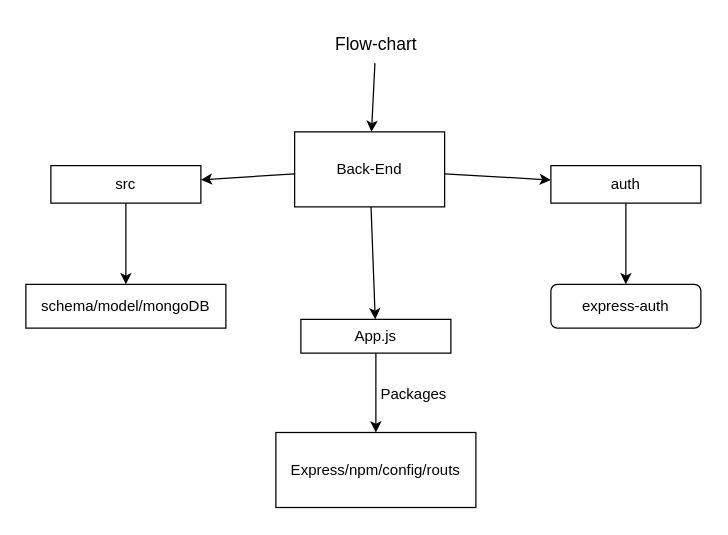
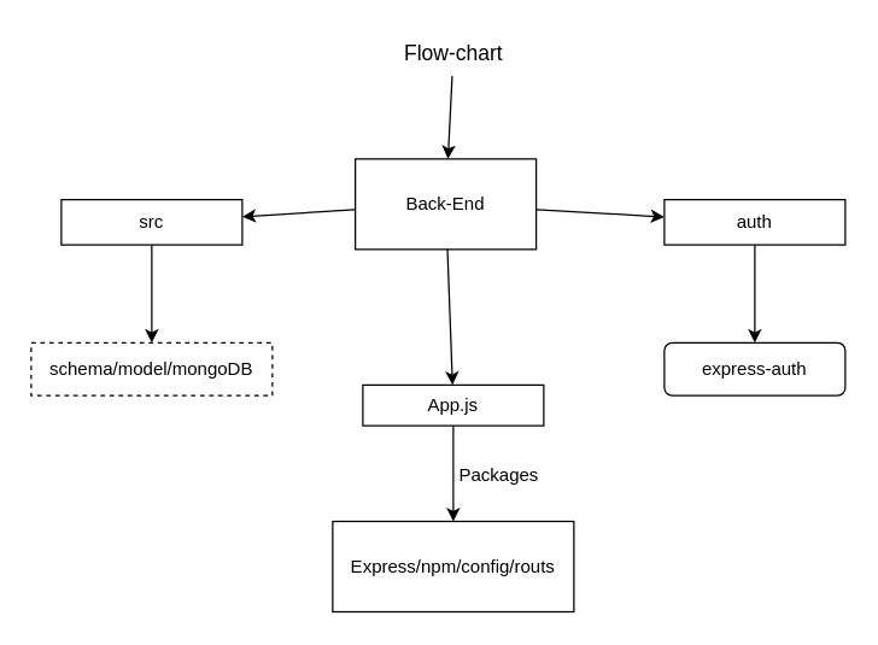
  <mxCell id="0" />
  <mxCell id="1" parent="0" />
  <mxCell id="2" value="" style="edgeStyle=none;html=1;" edge="1" parent="1" source="3" target="7"><mxGeometry relative="1" as="geometry" /></mxCell>
  <mxCell id="3" value="&lt;font style=&quot;font-size: 14px;&quot;&gt;Flow-chart&lt;/font&gt;" style="text;html=1;align=center;verticalAlign=middle;resizable=0;points=[];autosize=1;strokeColor=none;fillColor=none;" vertex="1" parent="1"><mxGeometry x="255" y="20" width="90" height="30" as="geometry" /></mxCell>
  <mxCell id="4" value="" style="edgeStyle=none;html=1;" edge="1" parent="1" source="7" target="9"><mxGeometry relative="1" as="geometry" /></mxCell>
  <mxCell id="5" value="" style="edgeStyle=none;html=1;" edge="1" parent="1" source="7" target="11"><mxGeometry relative="1" as="geometry" /></mxCell>
  <mxCell id="6" value="" style="edgeStyle=none;html=1;" edge="1" parent="1" source="7" target="13"><mxGeometry relative="1" as="geometry" /></mxCell>
  <mxCell id="7" value="Back-End" style="whiteSpace=wrap;html=1;" vertex="1" parent="1"><mxGeometry x="235" y="105" width="120" height="60" as="geometry" /></mxCell>
  <mxCell id="8" value="" style="edgeStyle=none;html=1;" edge="1" parent="1" source="9" target="17"><mxGeometry relative="1" as="geometry" /></mxCell>
  <mxCell id="9" value="src" style="whiteSpace=wrap;html=1;" vertex="1" parent="1"><mxGeometry x="40" y="132" width="120" height="30" as="geometry" /></mxCell>
  <mxCell id="10" value="" style="edgeStyle=none;html=1;" edge="1" parent="1" source="11" target="14"><mxGeometry relative="1" as="geometry" /></mxCell>
  <mxCell id="11" value="App.js" style="whiteSpace=wrap;html=1;" vertex="1" parent="1"><mxGeometry x="240" y="255" width="120" height="27" as="geometry" /></mxCell>
  <mxCell id="12" value="" style="edgeStyle=none;html=1;" edge="1" parent="1" source="13" target="16"><mxGeometry relative="1" as="geometry" /></mxCell>
  <mxCell id="13" value="auth" style="whiteSpace=wrap;html=1;" vertex="1" parent="1"><mxGeometry x="440" y="132" width="120" height="30" as="geometry" /></mxCell>
  <mxCell id="14" value="Express/npm/config/routs" style="whiteSpace=wrap;html=1;" vertex="1" parent="1"><mxGeometry x="220" y="345.5" width="160" height="60" as="geometry" /></mxCell>
  <mxCell id="15" value="Packages" style="text;html=1;align=center;verticalAlign=middle;resizable=0;points=[];autosize=1;strokeColor=none;fillColor=none;" vertex="1" parent="1"><mxGeometry x="290" y="300" width="80" height="30" as="geometry" /></mxCell>
  <mxCell id="16" value="express-auth" style="whiteSpace=wrap;html=1;rounded=1;" vertex="1" parent="1"><mxGeometry x="440" y="227" width="120" height="35" as="geometry" /></mxCell>
- <mxCell id="17" value="&lt;span&gt;&lt;/span&gt;&lt;span&gt;&lt;/span&gt;&lt;span style=&quot;white-space-collapse: preserve;&quot;&gt;schema/model/mongoDB&lt;/span&gt;" style="whiteSpace=wrap;html=1;" vertex="1" parent="1"><mxGeometry x="20" y="227" width="160" height="35" as="geometry" /></mxCell>
+ <mxCell id="17" value="&lt;span&gt;&lt;/span&gt;&lt;span&gt;&lt;/span&gt;&lt;span style=&quot;white-space-collapse: preserve;&quot;&gt;schema/model/mongoDB&lt;/span&gt;" style="whiteSpace=wrap;html=1;dashed=1;" vertex="1" parent="1"><mxGeometry x="20" y="227" width="160" height="35" as="geometry" /></mxCell>
